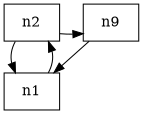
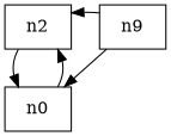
  digraph {
    nodesep=0.425
    rankdir=LR
    ranksep=0.325
    node [shape=rectangle]
-   n1
+   n1 [label=n0]
    n2
    n0 [label=n9]
    subgraph sub_1 {
      rank=same
      n1
      n2
    }
    n1 -> n2
    n2 -> n1
    n0 -> n1
-   n2 -> n0
+   n0 -> n2
  }
